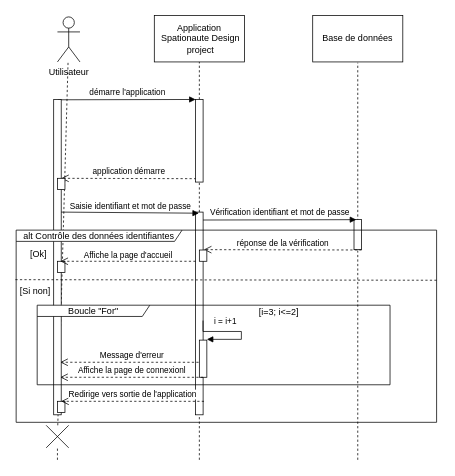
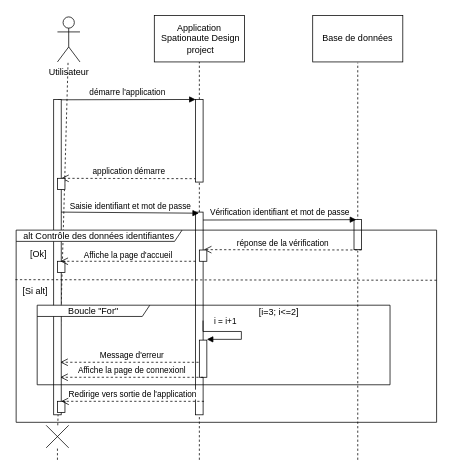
  <mxCell id="0" />
  <mxCell id="1" parent="0" />
  <mxCell id="2" value="" style="shape=umlDestroy;" vertex="1" parent="1"><mxGeometry x="61" y="566" width="30" height="30" as="geometry" /></mxCell>
  <mxCell id="3" value="Utilisateur" style="shape=umlActor;verticalLabelPosition=bottom;verticalAlign=top;html=1;" vertex="1" parent="1"><mxGeometry x="76" y="22" width="30" height="60" as="geometry" /></mxCell>
  <mxCell id="4" value="démarre l'application" style="html=1;verticalAlign=bottom;endArrow=block;entryX=0;entryY=0;exitX=0.558;exitY=0.001;exitDx=0;exitDy=0;exitPerimeter=0;" edge="1" target="11" parent="1" source="10"><mxGeometry relative="1" as="geometry"><mxPoint x="191" y="132" as="sourcePoint" /></mxGeometry></mxCell>
  <mxCell id="5" value="application démarre" style="html=1;verticalAlign=bottom;endArrow=open;dashed=1;endSize=8;exitX=0.09;exitY=0.959;exitDx=0;exitDy=0;exitPerimeter=0;entryX=0.5;entryY=0;entryDx=0;entryDy=0;entryPerimeter=0;" edge="1" source="11" parent="1" target="15"><mxGeometry relative="1" as="geometry"><mxPoint x="111" y="237" as="targetPoint" /></mxGeometry></mxCell>
  <mxCell id="6" value="" style="align=right;verticalAlign=top;spacingRight=2;" vertex="1" parent="1"><mxGeometry x="205" y="20" width="120" height="62" as="geometry" /></mxCell>
  <mxCell id="7" value="Application&lt;br&gt;&amp;nbsp;Spationaute Design&lt;br&gt;&amp;nbsp;project" style="text;html=1;strokeColor=none;fillColor=none;align=center;verticalAlign=middle;spacingLeft=4;spacingRight=4;overflow=hidden;rotatable=0;points=[[0,0.5],[1,0.5]];portConstraint=eastwest;resizeWidth=1;" vertex="1" parent="6"><mxGeometry y="1" width="120" height="60" relative="1" as="geometry"><mxPoint y="-61" as="offset" /></mxGeometry></mxCell>
  <mxCell id="8" value="" style="endArrow=none;dashed=1;html=1;entryX=0.5;entryY=1;entryDx=0;entryDy=0;" edge="1" parent="1" source="12" target="6"><mxGeometry width="50" height="50" relative="1" as="geometry"><mxPoint x="265" y="472" as="sourcePoint" /><mxPoint x="261" y="192" as="targetPoint" /></mxGeometry></mxCell>
  <mxCell id="9" value="" style="endArrow=none;dashed=1;html=1;" edge="1" parent="1" source="2" target="3"><mxGeometry width="50" height="50" relative="1" as="geometry"><mxPoint x="76" y="612" as="sourcePoint" /><mxPoint x="76" y="92" as="targetPoint" /></mxGeometry></mxCell>
  <mxCell id="10" value="" style="html=1;points=[];perimeter=orthogonalPerimeter;" vertex="1" parent="1"><mxGeometry x="71" y="132" width="10" height="420" as="geometry" /></mxCell>
  <mxCell id="11" value="" style="html=1;points=[];perimeter=orthogonalPerimeter;" vertex="1" parent="1"><mxGeometry x="260" y="132" width="10" height="110" as="geometry" /></mxCell>
  <mxCell id="12" value="" style="html=1;points=[];perimeter=orthogonalPerimeter;" vertex="1" parent="1"><mxGeometry x="260" y="282" width="10" height="270" as="geometry" /></mxCell>
  <mxCell id="13" value="" style="endArrow=none;dashed=1;html=1;entryX=0.5;entryY=1;entryDx=0;entryDy=0;" edge="1" parent="1" target="12"><mxGeometry width="50" height="50" relative="1" as="geometry"><mxPoint x="265" y="612" as="sourcePoint" /><mxPoint x="265" y="82" as="targetPoint" /></mxGeometry></mxCell>
  <mxCell id="14" value="Saisie identifiant et mot de passe" style="html=1;verticalAlign=bottom;endArrow=block;entryX=0;entryY=0;exitX=0.558;exitY=-0.005;exitDx=0;exitDy=0;exitPerimeter=0;" edge="1" parent="1"><mxGeometry relative="1" as="geometry"><mxPoint x="81" y="282" as="sourcePoint" /><mxPoint x="264.42" y="283.45" as="targetPoint" /></mxGeometry></mxCell>
  <mxCell id="15" value="" style="html=1;points=[];perimeter=orthogonalPerimeter;" vertex="1" parent="1"><mxGeometry x="76" y="237" width="10" height="15" as="geometry" /></mxCell>
  <mxCell id="16" value="" style="endArrow=none;dashed=1;html=1;entryX=0.5;entryY=1;entryDx=0;entryDy=0;" edge="1" parent="1"><mxGeometry width="50" height="50" relative="1" as="geometry"><mxPoint x="476" y="612" as="sourcePoint" /><mxPoint x="476" y="83" as="targetPoint" /></mxGeometry></mxCell>
  <mxCell id="17" value="" style="align=right;verticalAlign=top;spacingRight=2;" vertex="1" parent="1"><mxGeometry x="416" y="20" width="120" height="62" as="geometry" /></mxCell>
  <mxCell id="18" value="Base de données" style="text;html=1;strokeColor=none;fillColor=none;align=center;verticalAlign=middle;spacingLeft=4;spacingRight=4;overflow=hidden;rotatable=0;points=[[0,0.5],[1,0.5]];portConstraint=eastwest;resizeWidth=1;" vertex="1" parent="17"><mxGeometry y="1" width="120" height="60" relative="1" as="geometry"><mxPoint y="-61" as="offset" /></mxGeometry></mxCell>
  <mxCell id="19" value="" style="html=1;points=[];perimeter=orthogonalPerimeter;" vertex="1" parent="1"><mxGeometry x="471" y="292" width="10" height="40" as="geometry" /></mxCell>
  <mxCell id="20" value="Vérification identifiant et mot de passe" style="html=1;verticalAlign=bottom;endArrow=block;exitX=0.558;exitY=-0.005;exitDx=0;exitDy=0;exitPerimeter=0;entryX=0.293;entryY=-0.016;entryDx=0;entryDy=0;entryPerimeter=0;" edge="1" parent="1"><mxGeometry relative="1" as="geometry"><mxPoint x="270" y="292.55" as="sourcePoint" /><mxPoint x="473.93" y="292.08" as="targetPoint" /></mxGeometry></mxCell>
  <mxCell id="21" value="" style="html=1;points=[];perimeter=orthogonalPerimeter;" vertex="1" parent="1"><mxGeometry x="76" y="347.5" width="10" height="15" as="geometry" /></mxCell>
  <mxCell id="22" value="réponse de la vérification" style="html=1;verticalAlign=bottom;endArrow=open;dashed=1;endSize=8;exitX=0.09;exitY=0.959;exitDx=0;exitDy=0;exitPerimeter=0;" edge="1" parent="1"><mxGeometry relative="1" as="geometry"><mxPoint x="271" y="332" as="targetPoint" /><mxPoint x="481" y="332.49" as="sourcePoint" /></mxGeometry></mxCell>
  <mxCell id="23" value="" style="html=1;points=[];perimeter=orthogonalPerimeter;" vertex="1" parent="1"><mxGeometry x="265" y="332.5" width="10" height="15" as="geometry" /></mxCell>
  <mxCell id="24" value="alt Contrôle des données identifiantes" style="shape=umlFrame;whiteSpace=wrap;html=1;width=221;height=15;" vertex="1" parent="1"><mxGeometry x="21" y="306" width="560" height="256" as="geometry" /></mxCell>
  <mxCell id="25" value="Affiche la page d'accueil" style="html=1;verticalAlign=bottom;endArrow=open;dashed=1;endSize=8;" edge="1" parent="1"><mxGeometry relative="1" as="geometry"><mxPoint x="80" y="347.5" as="targetPoint" /><mxPoint x="260" y="347.5" as="sourcePoint" /></mxGeometry></mxCell>
  <mxCell id="26" value="" style="endArrow=none;dashed=1;html=1;entryX=1.002;entryY=0.359;entryDx=0;entryDy=0;entryPerimeter=0;" edge="1" parent="1"><mxGeometry width="50" height="50" relative="1" as="geometry"><mxPoint x="20" y="372" as="sourcePoint" /><mxPoint x="583.12" y="372.774" as="targetPoint" /></mxGeometry></mxCell>
  <mxCell id="27" value="[Ok]" style="text;html=1;strokeColor=none;fillColor=none;align=center;verticalAlign=middle;whiteSpace=wrap;rounded=0;" vertex="1" parent="1"><mxGeometry x="31" y="327.5" width="40" height="20" as="geometry" /></mxCell>
- <mxCell id="28" value="[Si non]" style="text;html=1;strokeColor=none;fillColor=none;align=center;verticalAlign=middle;whiteSpace=wrap;rounded=0;" vertex="1" parent="1"><mxGeometry x="22" y="377" width="49" height="20" as="geometry" /></mxCell>
+ <mxCell id="28" value="[Si alt]" style="text;html=1;strokeColor=none;fillColor=none;align=center;verticalAlign=middle;whiteSpace=wrap;rounded=0;" vertex="1" parent="1"><mxGeometry x="22" y="377" width="49" height="20" as="geometry" /></mxCell>
  <mxCell id="29" value="Boucle &quot;For&quot;" style="shape=umlFrame;whiteSpace=wrap;html=1;width=150;height=15;" vertex="1" parent="1"><mxGeometry x="49" y="406" width="470" height="106" as="geometry" /></mxCell>
  <mxCell id="30" value="Message d'erreur" style="html=1;verticalAlign=bottom;endArrow=open;dashed=1;endSize=8;exitX=0.525;exitY=1.002;exitDx=0;exitDy=0;exitPerimeter=0;entryX=0.066;entryY=0.62;entryDx=0;entryDy=0;entryPerimeter=0;" edge="1" parent="1"><mxGeometry relative="1" as="geometry"><mxPoint x="79.77" y="482" as="targetPoint" /><mxPoint x="270" y="482.042" as="sourcePoint" /></mxGeometry></mxCell>
  <mxCell id="31" value="[i=3; i&amp;lt;=2]" style="text;html=1;strokeColor=none;fillColor=none;align=center;verticalAlign=middle;whiteSpace=wrap;rounded=0;" vertex="1" parent="1"><mxGeometry x="281" y="406" width="180" height="20" as="geometry" /></mxCell>
  <mxCell id="32" value="" style="html=1;points=[];perimeter=orthogonalPerimeter;" vertex="1" parent="1"><mxGeometry x="265" y="452.5" width="10" height="49.5" as="geometry" /></mxCell>
  <mxCell id="33" value="i = i+1" style="edgeStyle=orthogonalEdgeStyle;html=1;align=left;spacingLeft=2;endArrow=block;rounded=0;entryX=1;entryY=0;exitX=0.47;exitY=0.215;exitDx=0;exitDy=0;exitPerimeter=0;" edge="1" parent="1"><mxGeometry x="-1" y="11" relative="1" as="geometry"><mxPoint x="269.9" y="426.5" as="sourcePoint" /><Array as="points"><mxPoint x="270" y="441" /><mxPoint x="321" y="441" /><mxPoint x="321" y="452" /></Array><mxPoint x="275" y="451.5" as="targetPoint" /><mxPoint as="offset" /></mxGeometry></mxCell>
  <mxCell id="34" value="Affiche la page de connexionl" style="html=1;verticalAlign=bottom;endArrow=open;dashed=1;endSize=8;exitX=0.525;exitY=1.002;exitDx=0;exitDy=0;exitPerimeter=0;entryX=0.066;entryY=0.62;entryDx=0;entryDy=0;entryPerimeter=0;" edge="1" parent="1"><mxGeometry relative="1" as="geometry"><mxPoint x="79.77" y="502" as="targetPoint" /><mxPoint x="270" y="502.042" as="sourcePoint" /></mxGeometry></mxCell>
  <mxCell id="35" value="" style="html=1;points=[];perimeter=orthogonalPerimeter;" vertex="1" parent="1"><mxGeometry x="76" y="534" width="10" height="15" as="geometry" /></mxCell>
  <mxCell id="36" value="Redirige vers sortie de l'application" style="html=1;verticalAlign=bottom;endArrow=open;dashed=1;endSize=8;exitX=0.525;exitY=1.002;exitDx=0;exitDy=0;exitPerimeter=0;entryX=0.066;entryY=0.62;entryDx=0;entryDy=0;entryPerimeter=0;" edge="1" parent="1"><mxGeometry relative="1" as="geometry"><mxPoint x="81" y="534" as="targetPoint" /><mxPoint x="271.23" y="534.042" as="sourcePoint" /></mxGeometry></mxCell>
  <mxCell id="37" value="" style="endArrow=none;dashed=1;html=1;" edge="1" parent="1" target="2"><mxGeometry width="50" height="50" relative="1" as="geometry"><mxPoint x="76" y="612" as="sourcePoint" /><mxPoint x="76" y="82" as="targetPoint" /></mxGeometry></mxCell>
